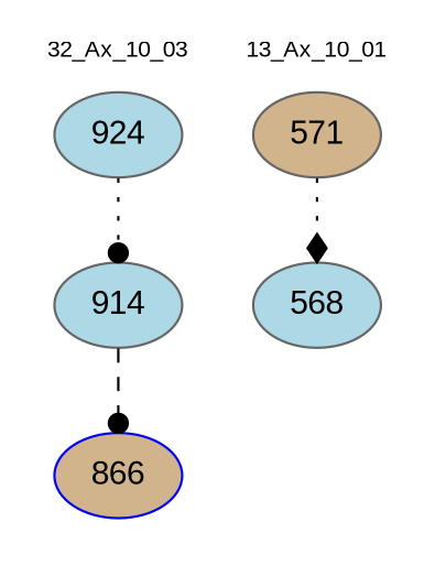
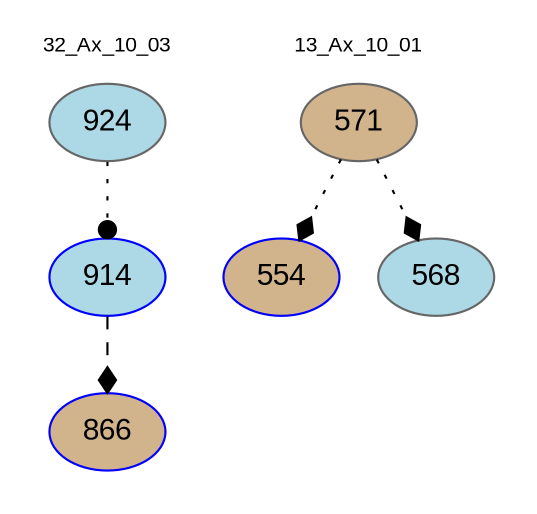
  digraph {
    fontname="Liberation Sans"
    node [color=gray40 fillcolor=lightblue fontname="Liberation Sans" style=filled]
    edge [arrowhead=dot color=black fontname="Liberation Sans" style=dotted]
-   n1 [label=914]
+   n1 [color=blue label=914]
    n2 [color=blue fillcolor=tan label=866]
    n3 [label=924]
    n4 [fillcolor=tan label=571]
+   n5 [color=blue fillcolor=tan label=554]
    n6 [label=568]
    subgraph cluster_1 {
      color=white
      fontsize=10
      label="32_Ax_10_03"
      n1
      n2
      n3
    }
    subgraph cluster_2 {
      color=white
      fontsize=10
      label="13_Ax_10_01"
      n4
+     n5
      n6
    }
-   n1 -> n2 [style=dashed]
+   n1 -> n2 [arrowhead=diamond style=dashed]
    n3 -> n1
+   n4 -> n5 [arrowhead=diamond]
    n4 -> n6 [arrowhead=diamond]
  }
